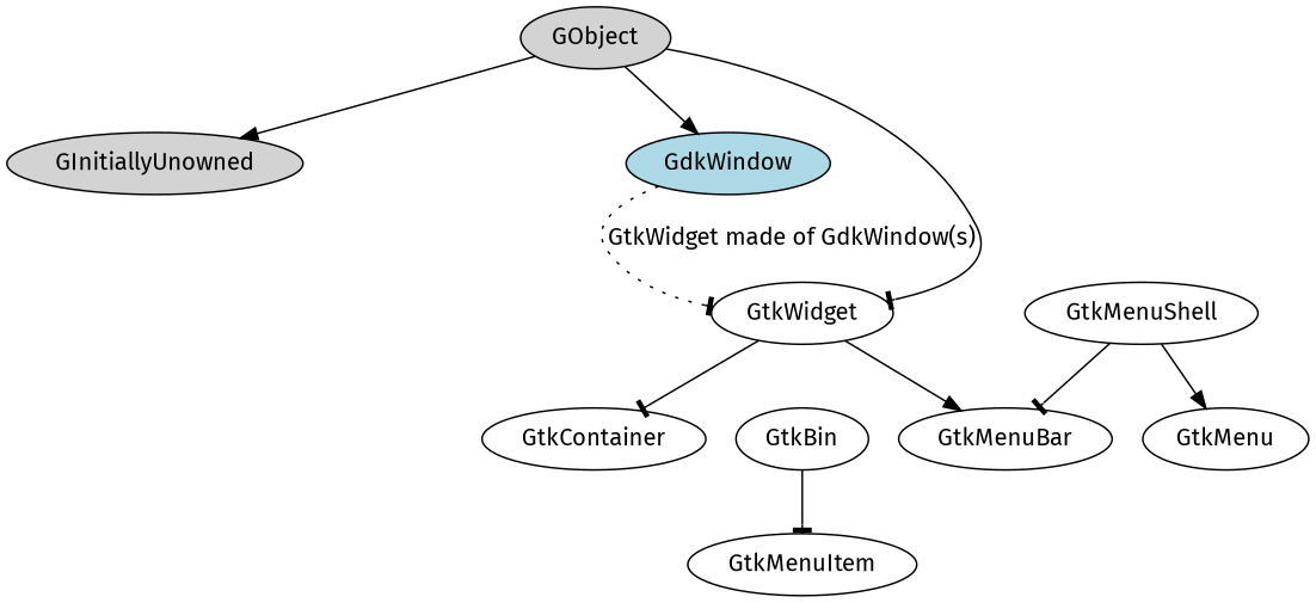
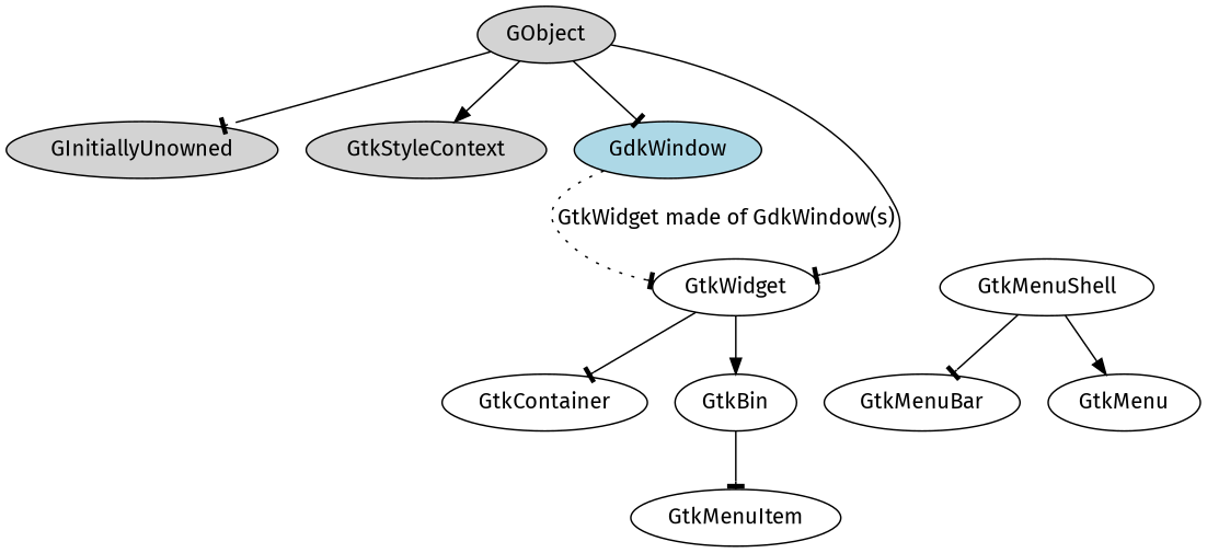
  digraph {
    fontname="Fira Sans"
    node [fontname="Fira Sans"]
    edge [arrowhead=tee fontname="Fira Sans"]
    GObject [fillcolor=lightgray style=filled]
    GInitiallyUnowned [fillcolor=lightgray style=filled]
+   GtkStyleContext [fillcolor=lightgray style=filled]
    GdkWindow [fillcolor=lightblue style=filled]
    GtkWidget
    GtkContainer
    GtkBin
    GtkMenuShell
    GtkMenuItem
    GtkMenu
    GtkMenuBar
    subgraph sub_1 {
      GObject
      GInitiallyUnowned
+     GtkStyleContext
    }
    subgraph sub_2 {
      GdkWindow
    }
    subgraph sub_3 {
    }
    subgraph sub_4 {
      GObject
      GInitiallyUnowned
+     GtkStyleContext
      GdkWindow
      GtkWidget
      GtkContainer
      GtkBin
      GtkMenuShell
      GtkMenuItem
      GtkMenu
      GtkMenuBar
    }
    subgraph sub_5 {
      GdkWindow
      GtkWidget
    }
-   GObject -> GInitiallyUnowned [arrowhead=normal]
-   GObject -> GdkWindow [arrowhead=normal]
+   GObject -> GInitiallyUnowned
+   GObject -> GtkStyleContext [arrowhead=normal]
+   GObject -> GdkWindow
    GObject -> GtkWidget
    GdkWindow -> GtkWidget [label="GtkWidget made of GdkWindow(s)" style=dotted]
    GtkWidget -> GtkContainer
-   GtkWidget -> GtkMenuBar [arrowhead=normal]
+   GtkWidget -> GtkBin [arrowhead=normal]
    GtkBin -> GtkMenuItem
    GtkMenuShell -> GtkMenu [arrowhead=normal]
    GtkMenuShell -> GtkMenuBar
  }
